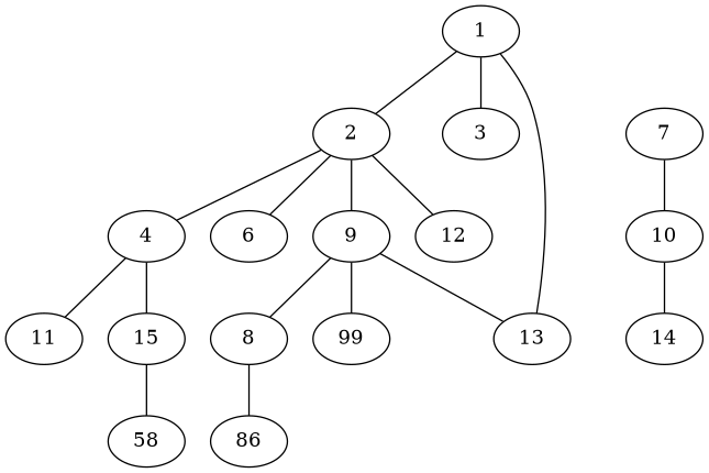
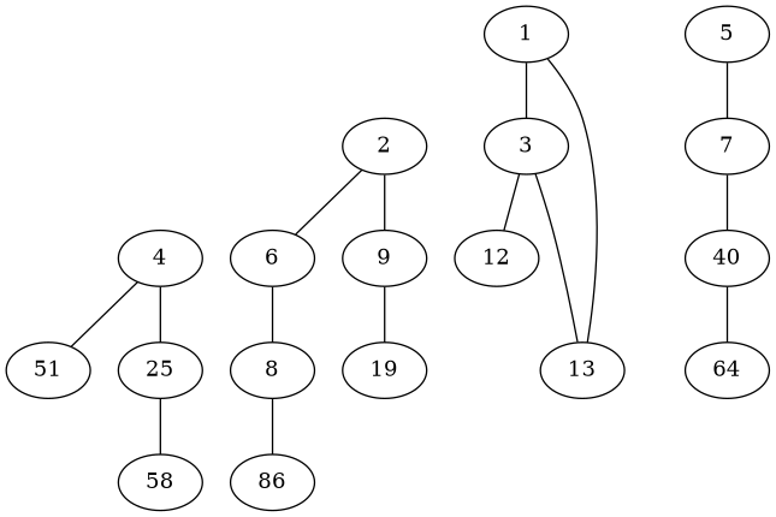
  graph {
    1
    2
    3
    13
    4
    6
    9
    12
-   11
-   15
+   11 [label=51]
+   15 [label=25]
    8
-   19 [label=99]
+   19
+   5
    7
    n15 [label=58]
    n16 [label=86]
-   10
-   14
-   1 -- 2
+   10 [label=40]
+   14 [label=64]
    1 -- 3
    1 -- 13
-   2 -- 4
    2 -- 6
    2 -- 9
-   2 -- 12
-   9 -- 13
+   3 -- 12
+   3 -- 13
    4 -- 11
    4 -- 15
-   9 -- 8
+   6 -- 8
    9 -- 19
    15 -- n15
    8 -- n16
+   5 -- 7
    7 -- 10
    10 -- 14
  }
